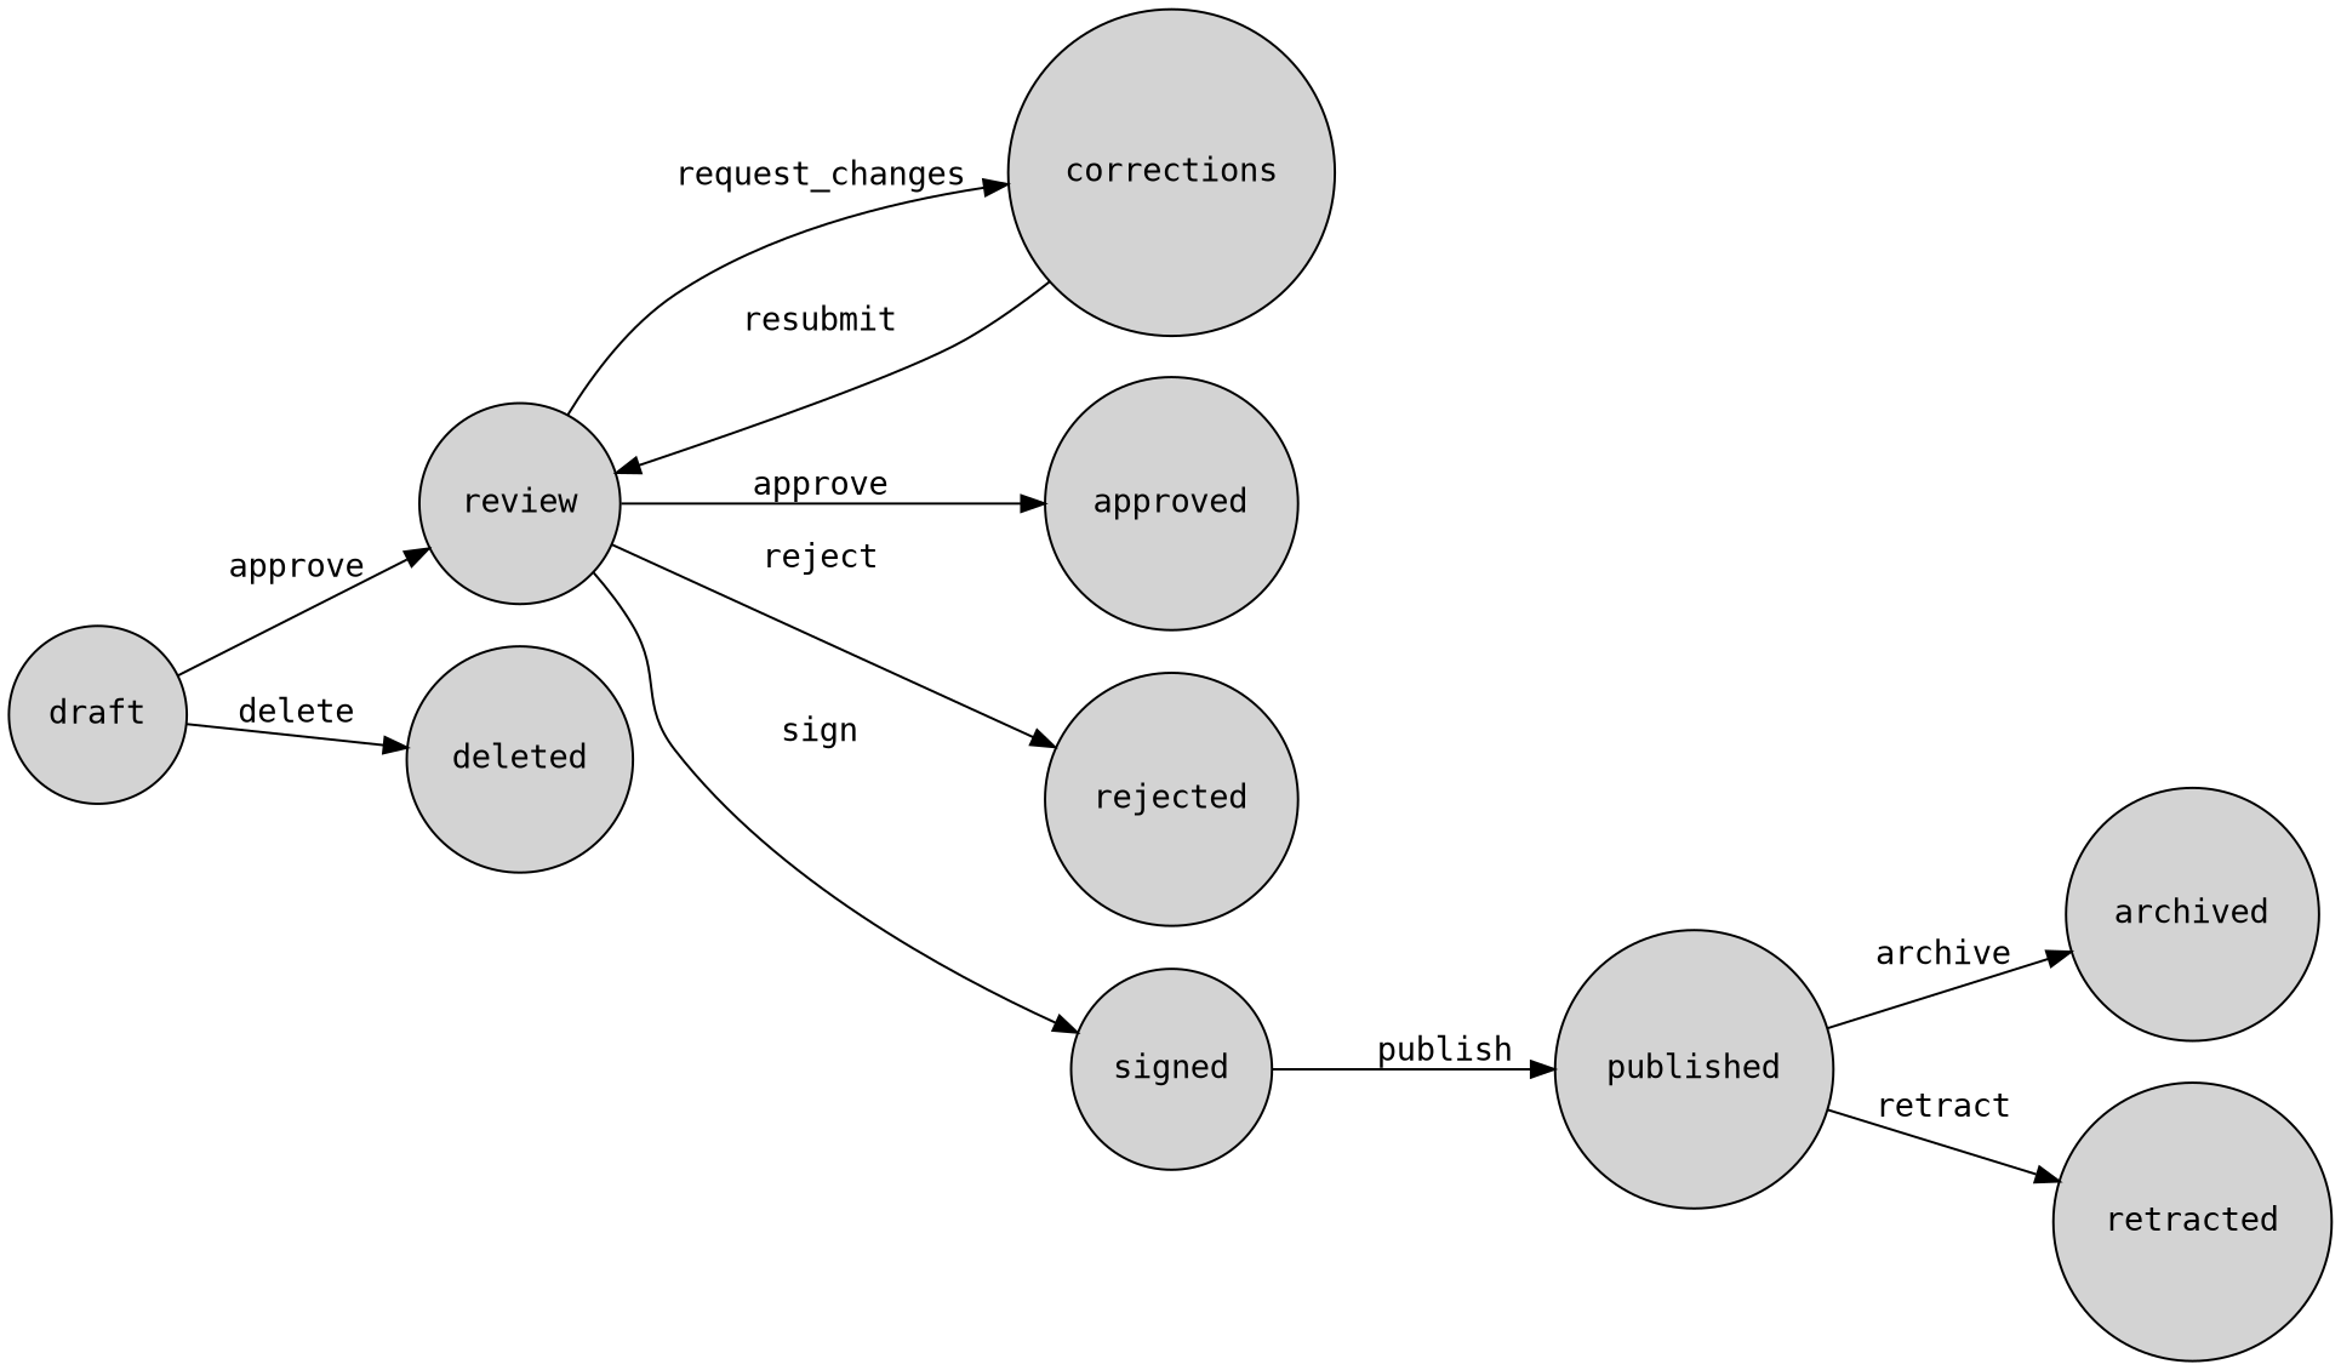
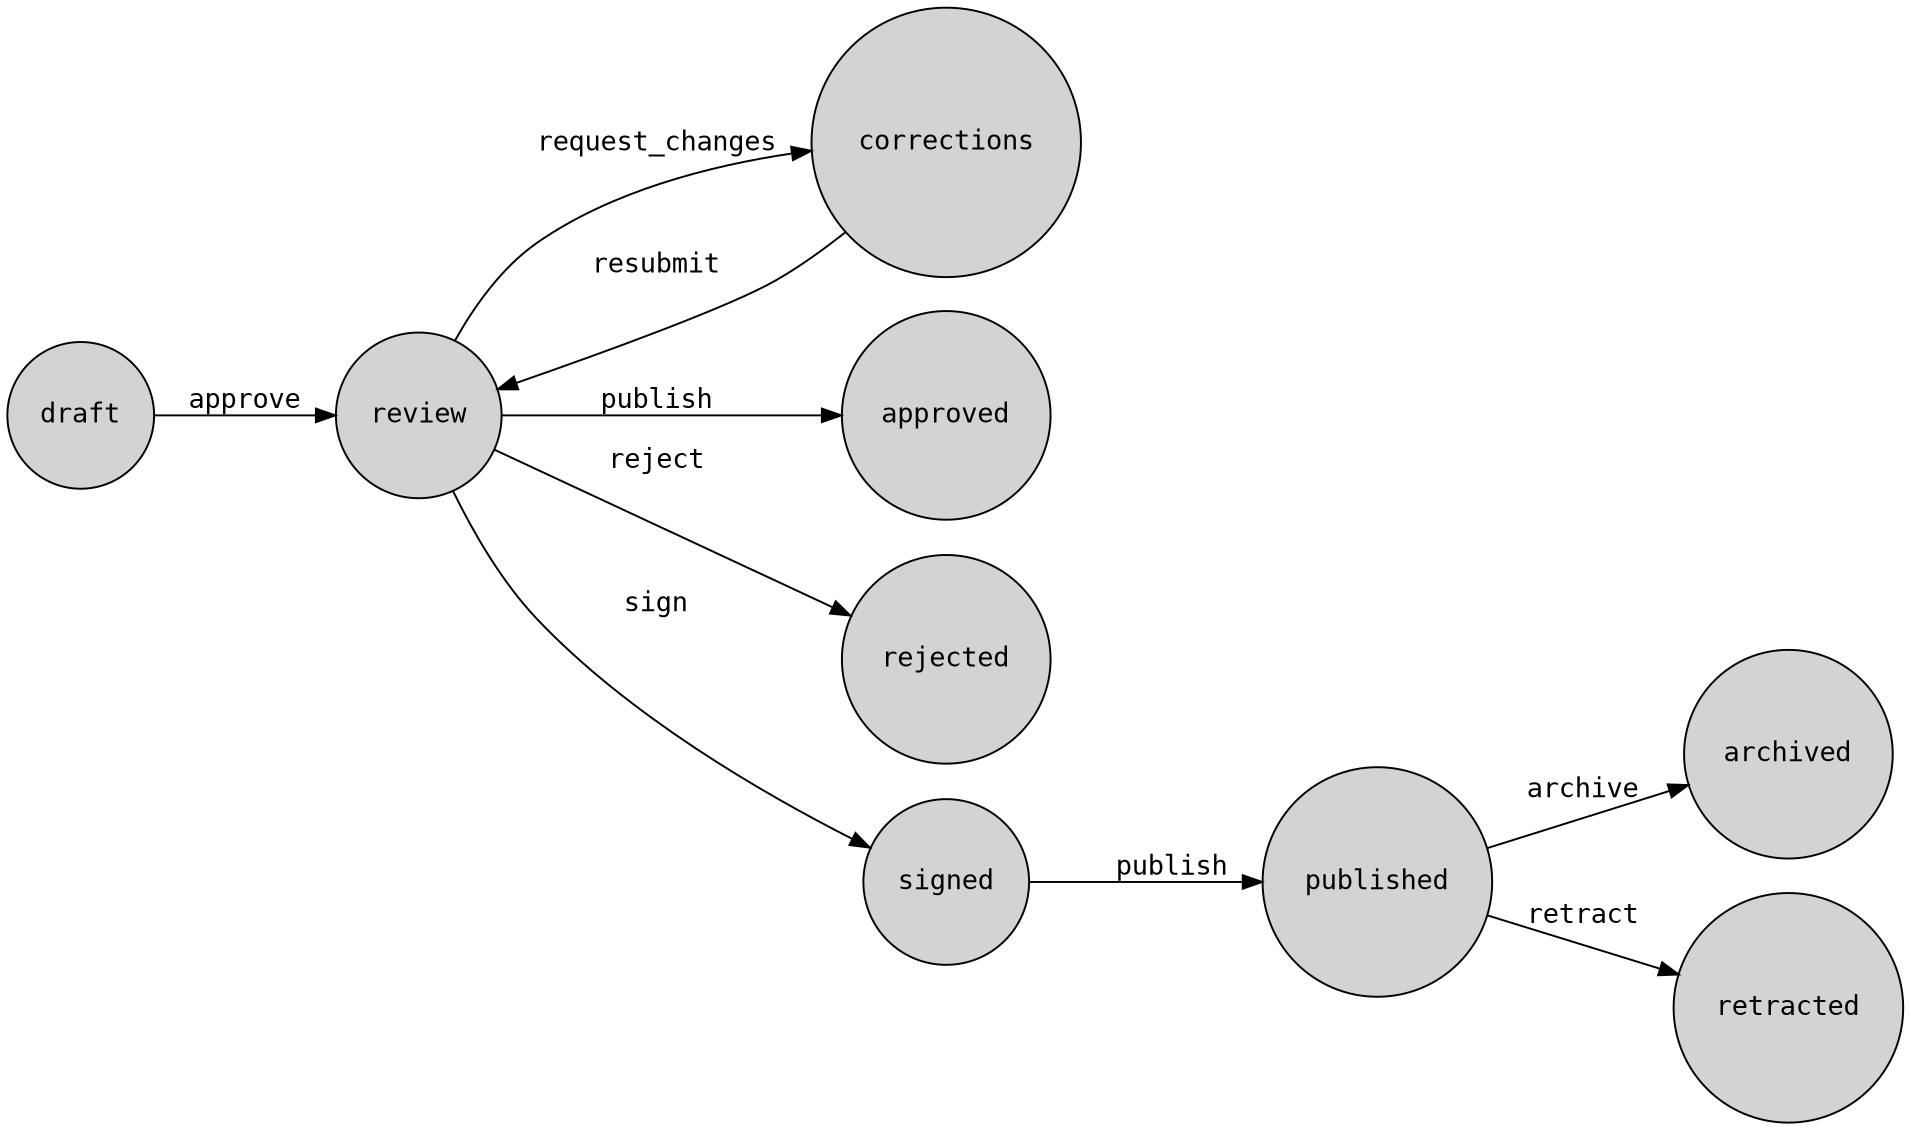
  digraph {
    fontname="DejaVu Sans Mono"
    rankdir=LR
    node [fillcolor=lightgrey fontname="DejaVu Sans Mono" shape=circle style=filled]
    edge [fontname="DejaVu Sans Mono"]
    draft
    review
-   deleted
    corrections
    approved
    rejected
    signed
    published
    archived
    retracted
    draft -> review [label=approve]
-   draft -> deleted [label=delete]
    review -> corrections [label=request_changes]
-   review -> approved [label=approve]
+   review -> approved [label=publish]
    review -> rejected [label=reject]
    review -> signed [label=sign]
    corrections -> review [label=resubmit]
    signed -> published [label=publish]
    published -> archived [label=archive]
    published -> retracted [label=retract]
  }
